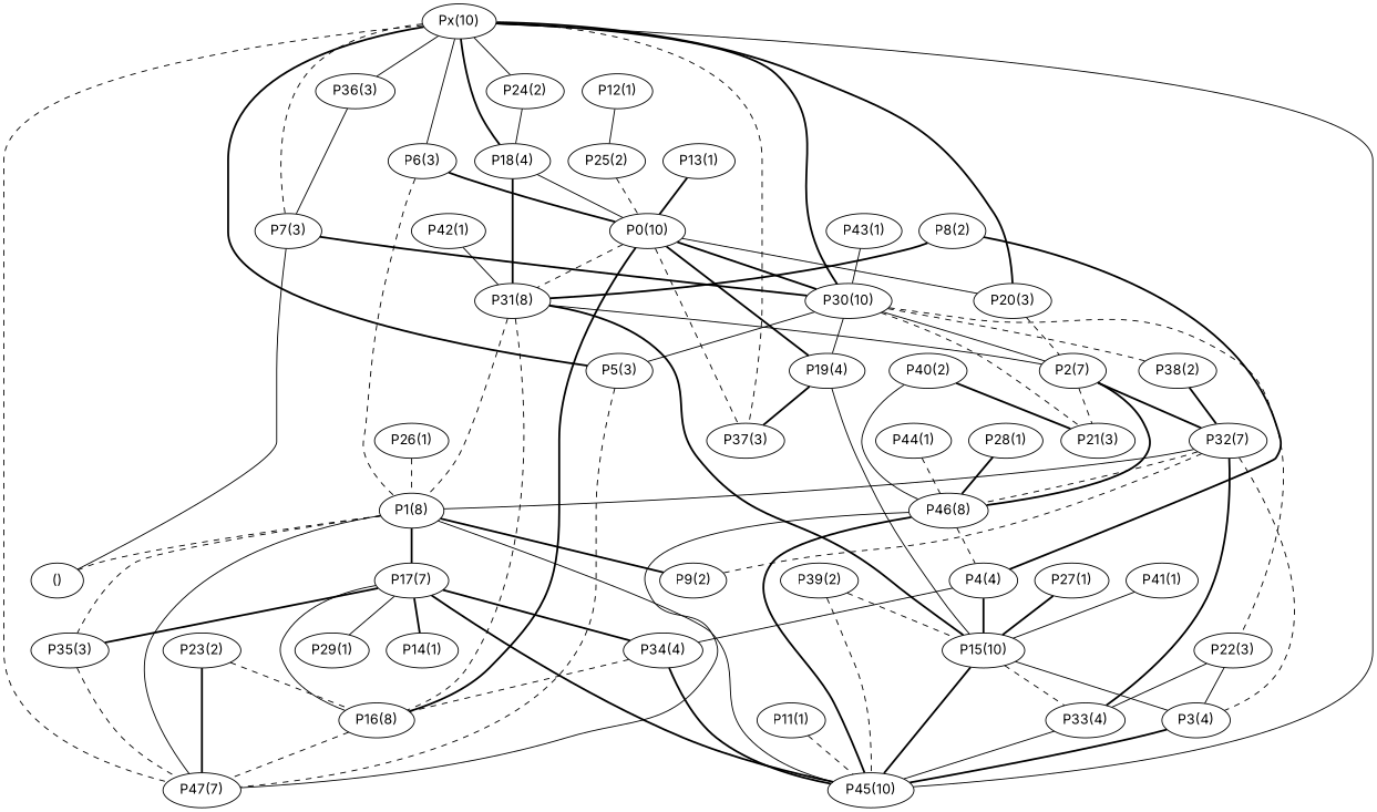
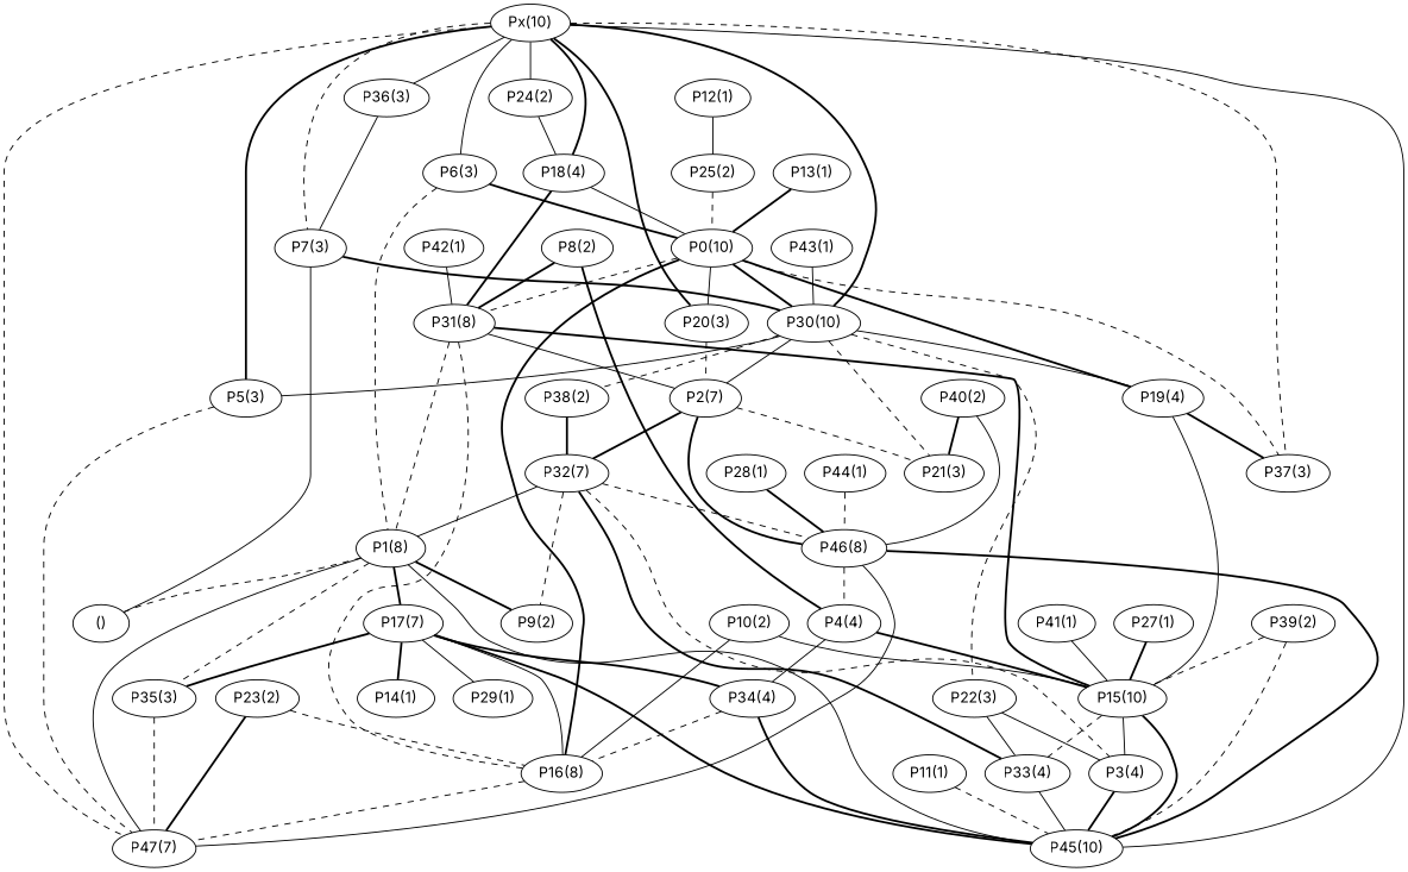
  graph {
    fontname=Inter
    node [fontname=Inter]
    edge [fontname=Inter style=bold]
    "Px(10)"
    "P36(3)"
    "P18(4)"
    "P24(2)"
    "P37(3)"
    "P6(3)"
    "P7(3)"
    "P20(3)"
    "P5(3)"
    "P47(7)"
    "P45(10)"
    "P31(8)"
    "P0(10)"
    "P1(8)"
    "P30(10)"
    "()"
    "P2(7)"
    "P16(8)"
    "P15(10)"
    "P19(4)"
    "P9(2)"
    "P35(3)"
    "P17(7)"
    "P38(2)"
    "P21(3)"
    "P22(3)"
    "P32(7)"
    "P46(8)"
    "P11(1)"
    "P12(1)"
    "P25(2)"
    "P42(1)"
    "P3(4)"
    "P33(4)"
    "P34(4)"
    "P14(1)"
    "P29(1)"
    "P13(1)"
    "P43(1)"
-   "P26(1)"
    "P4(4)"
    "P8(2)"
    "P44(1)"
    "P27(1)"
    "P40(2)"
+   "P10(2)"
    "P28(1)"
    "P39(2)"
    "P41(1)"
    "P23(2)"
    "Px(10)" -- "P36(3)" [style=solid]
    "Px(10)" -- "P18(4)"
    "Px(10)" -- "P24(2)" [style=solid]
    "Px(10)" -- "P37(3)" [style=dashed]
    "Px(10)" -- "P6(3)" [style=solid]
    "Px(10)" -- "P7(3)" [style=dashed]
    "Px(10)" -- "P20(3)"
    "Px(10)" -- "P5(3)"
    "Px(10)" -- "P47(7)" [style=dashed]
    "Px(10)" -- "P45(10)" [style=solid]
    "P36(3)" -- "P7(3)" [style=solid]
    "P18(4)" -- "P31(8)"
    "P18(4)" -- "P0(10)" [style=solid]
    "P24(2)" -- "P18(4)" [style=solid]
    "P6(3)" -- "P0(10)"
    "P6(3)" -- "P1(8)" [style=dashed]
    "P7(3)" -- "P30(10)"
    "P7(3)" -- "()" [style=solid]
    "P20(3)" -- "P2(7)" [style=dashed]
    "P5(3)" -- "P47(7)" [style=dashed]
    "P31(8)" -- "P1(8)" [style=dashed]
    "P31(8)" -- "P2(7)" [style=solid]
    "P31(8)" -- "P16(8)" [style=dashed]
    "P31(8)" -- "P15(10)"
    "P0(10)" -- "P37(3)" [style=dashed]
    "P0(10)" -- "P20(3)" [style=solid]
    "P0(10)" -- "P31(8)" [style=dashed]
    "P0(10)" -- "P30(10)"
    "P0(10)" -- "P16(8)"
    "P0(10)" -- "P19(4)"
    "P1(8)" -- "P47(7)" [style=solid]
    "P1(8)" -- "P45(10)" [style=solid]
    "P1(8)" -- "()" [style=dashed]
    "P1(8)" -- "P9(2)"
    "P1(8)" -- "P35(3)" [style=dashed]
    "P1(8)" -- "P17(7)"
    "P30(10)" -- "Px(10)"
    "P30(10)" -- "P5(3)" [style=solid]
    "P30(10)" -- "P2(7)" [style=solid]
    "P30(10)" -- "P19(4)" [style=solid]
    "P30(10)" -- "P38(2)" [style=dashed]
    "P30(10)" -- "P21(3)" [style=dashed]
    "P30(10)" -- "P22(3)" [style=dashed]
    "P2(7)" -- "P21(3)" [style=dashed]
    "P2(7)" -- "P32(7)"
    "P2(7)" -- "P46(8)"
    "P16(8)" -- "P47(7)" [style=dashed]
    "P15(10)" -- "P45(10)"
    "P15(10)" -- "P3(4)" [style=solid]
    "P15(10)" -- "P33(4)" [style=dashed]
    "P19(4)" -- "P37(3)"
    "P19(4)" -- "P15(10)" [style=solid]
    "P35(3)" -- "P47(7)" [style=dashed]
    "P17(7)" -- "P45(10)"
    "P17(7)" -- "P16(8)" [style=solid]
    "P17(7)" -- "P35(3)"
    "P17(7)" -- "P34(4)"
    "P17(7)" -- "P14(1)"
    "P17(7)" -- "P29(1)" [style=solid]
    "P38(2)" -- "P32(7)"
    "P22(3)" -- "P3(4)" [style=solid]
    "P22(3)" -- "P33(4)" [style=solid]
    "P32(7)" -- "P1(8)" [style=solid]
    "P32(7)" -- "P9(2)" [style=dashed]
    "P32(7)" -- "P46(8)" [style=dashed]
    "P32(7)" -- "P3(4)" [style=dashed]
    "P32(7)" -- "P33(4)"
    "P46(8)" -- "P47(7)" [style=solid]
    "P46(8)" -- "P45(10)"
    "P46(8)" -- "P4(4)" [style=dashed]
    "P11(1)" -- "P45(10)" [style=dashed]
    "P12(1)" -- "P25(2)" [style=solid]
    "P25(2)" -- "P0(10)" [style=dashed]
    "P42(1)" -- "P31(8)" [style=solid]
    "P3(4)" -- "P45(10)"
    "P33(4)" -- "P45(10)" [style=solid]
    "P34(4)" -- "P45(10)"
    "P34(4)" -- "P16(8)" [style=dashed]
    "P13(1)" -- "P0(10)"
    "P43(1)" -- "P30(10)" [style=solid]
-   "P26(1)" -- "P1(8)" [style=dashed]
    "P4(4)" -- "P15(10)"
    "P4(4)" -- "P34(4)" [style=solid]
    "P8(2)" -- "P31(8)"
    "P8(2)" -- "P4(4)"
    "P44(1)" -- "P46(8)" [style=dashed]
    "P27(1)" -- "P15(10)"
    "P40(2)" -- "P21(3)"
    "P40(2)" -- "P46(8)" [style=solid]
+   "P10(2)" -- "P16(8)" [style=solid]
+   "P10(2)" -- "P15(10)" [style=solid]
    "P28(1)" -- "P46(8)"
    "P39(2)" -- "P45(10)" [style=dashed]
    "P39(2)" -- "P15(10)" [style=dashed]
    "P41(1)" -- "P15(10)" [style=solid]
    "P23(2)" -- "P47(7)"
    "P23(2)" -- "P16(8)" [style=dashed]
  }
